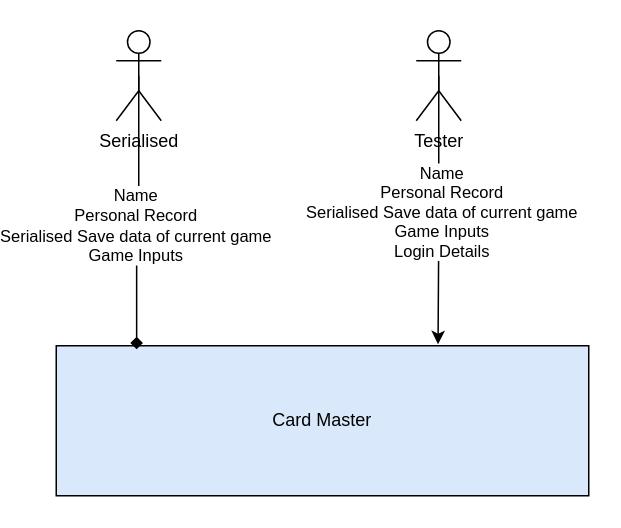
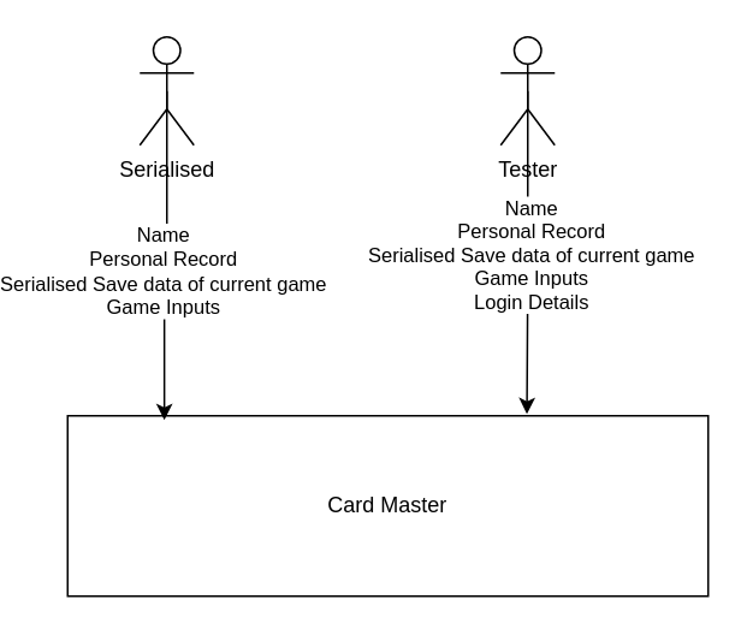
  <mxCell id="0" />
  <mxCell id="1" parent="0" />
- <mxCell id="2" value="Card Master" style="rounded=0;whiteSpace=wrap;html=1;fillColor=#dae8fc;" parent="1" vertex="1"><mxGeometry x="20" y="230" width="355" height="100" as="geometry" /></mxCell>
+ <mxCell id="2" value="Card Master" style="rounded=0;whiteSpace=wrap;html=1;" parent="1" vertex="1"><mxGeometry x="20" y="230" width="355" height="100" as="geometry" /></mxCell>
  <mxCell id="3" value="Serialised" style="shape=umlActor;verticalLabelPosition=bottom;verticalAlign=top;html=1;outlineConnect=0;" parent="1" vertex="1"><mxGeometry x="60" y="20" width="30" height="60" as="geometry" /></mxCell>
  <mxCell id="4" value="Tester" style="shape=umlActor;verticalLabelPosition=bottom;verticalAlign=top;html=1;outlineConnect=0;" parent="1" vertex="1"><mxGeometry x="260" y="20" width="30" height="60" as="geometry" /></mxCell>
- <mxCell id="5" style="edgeStyle=orthogonalEdgeStyle;rounded=0;orthogonalLoop=1;jettySize=auto;html=1;exitX=0.5;exitY=0.5;exitDx=0;exitDy=0;exitPerimeter=0;entryX=0.151;entryY=0.024;entryDx=0;entryDy=0;entryPerimeter=0;endArrow=diamond;" parent="1" source="3" target="2" edge="1"><mxGeometry relative="1" as="geometry" /></mxCell>
+ <mxCell id="5" style="edgeStyle=orthogonalEdgeStyle;rounded=0;orthogonalLoop=1;jettySize=auto;html=1;exitX=0.5;exitY=0.5;exitDx=0;exitDy=0;exitPerimeter=0;entryX=0.151;entryY=0.024;entryDx=0;entryDy=0;entryPerimeter=0;" parent="1" source="3" target="2" edge="1"><mxGeometry relative="1" as="geometry" /></mxCell>
  <mxCell id="6" value="&lt;div&gt;Name&lt;/div&gt;&lt;div&gt;Personal Record&lt;/div&gt;&lt;div&gt;Serialised Save data of current game&lt;/div&gt;&lt;div&gt;Game Inputs&lt;br&gt;&lt;/div&gt;" style="edgeLabel;html=1;align=center;verticalAlign=middle;resizable=0;points=[];" parent="5" vertex="1" connectable="0"><mxGeometry x="0.338" relative="1" as="geometry"><mxPoint x="-1" y="-22" as="offset" /></mxGeometry></mxCell>
  <mxCell id="7" style="edgeStyle=orthogonalEdgeStyle;rounded=0;orthogonalLoop=1;jettySize=auto;html=1;exitX=0.5;exitY=0.5;exitDx=0;exitDy=0;exitPerimeter=0;entryX=0.717;entryY=-0.01;entryDx=0;entryDy=0;entryPerimeter=0;" parent="1" source="4" target="2" edge="1"><mxGeometry relative="1" as="geometry" /></mxCell>
  <mxCell id="8" value="&lt;div&gt;Name&lt;/div&gt;&lt;div&gt;Personal Record&lt;/div&gt;&lt;div&gt;Serialised Save data of current game&lt;/div&gt;&lt;div&gt;Game Inputs&lt;br&gt;&lt;/div&gt;&lt;div&gt;Login Details&lt;br&gt;&lt;/div&gt;" style="edgeLabel;html=1;align=center;verticalAlign=middle;resizable=0;points=[];" parent="7" vertex="1" connectable="0"><mxGeometry x="0.005" y="1" relative="1" as="geometry"><mxPoint as="offset" /></mxGeometry></mxCell>
